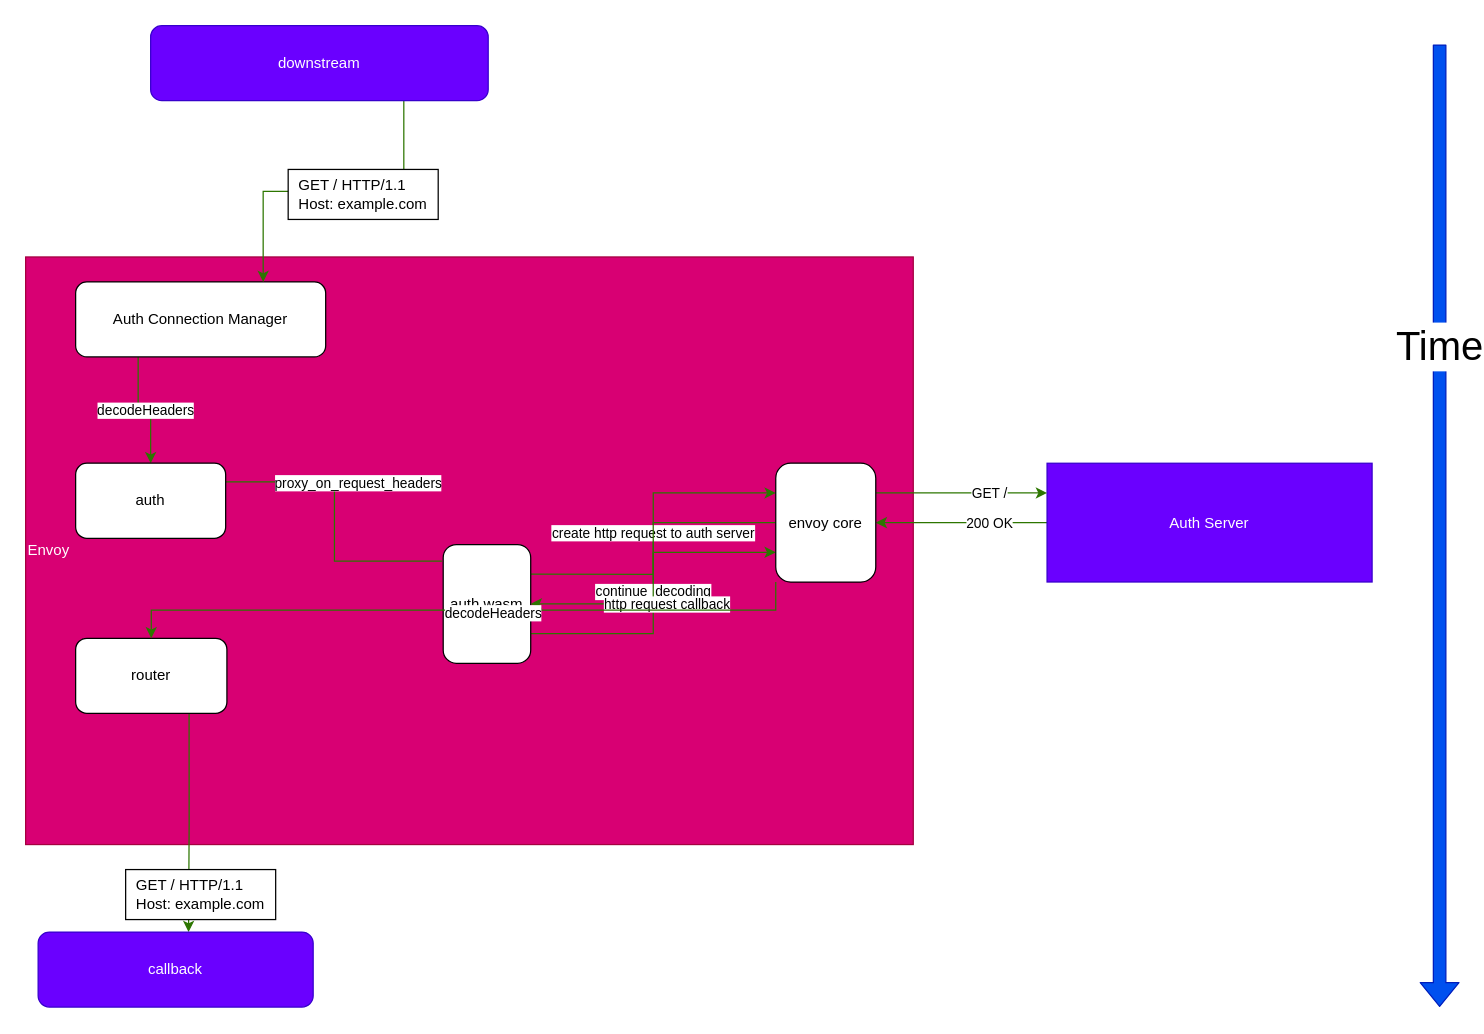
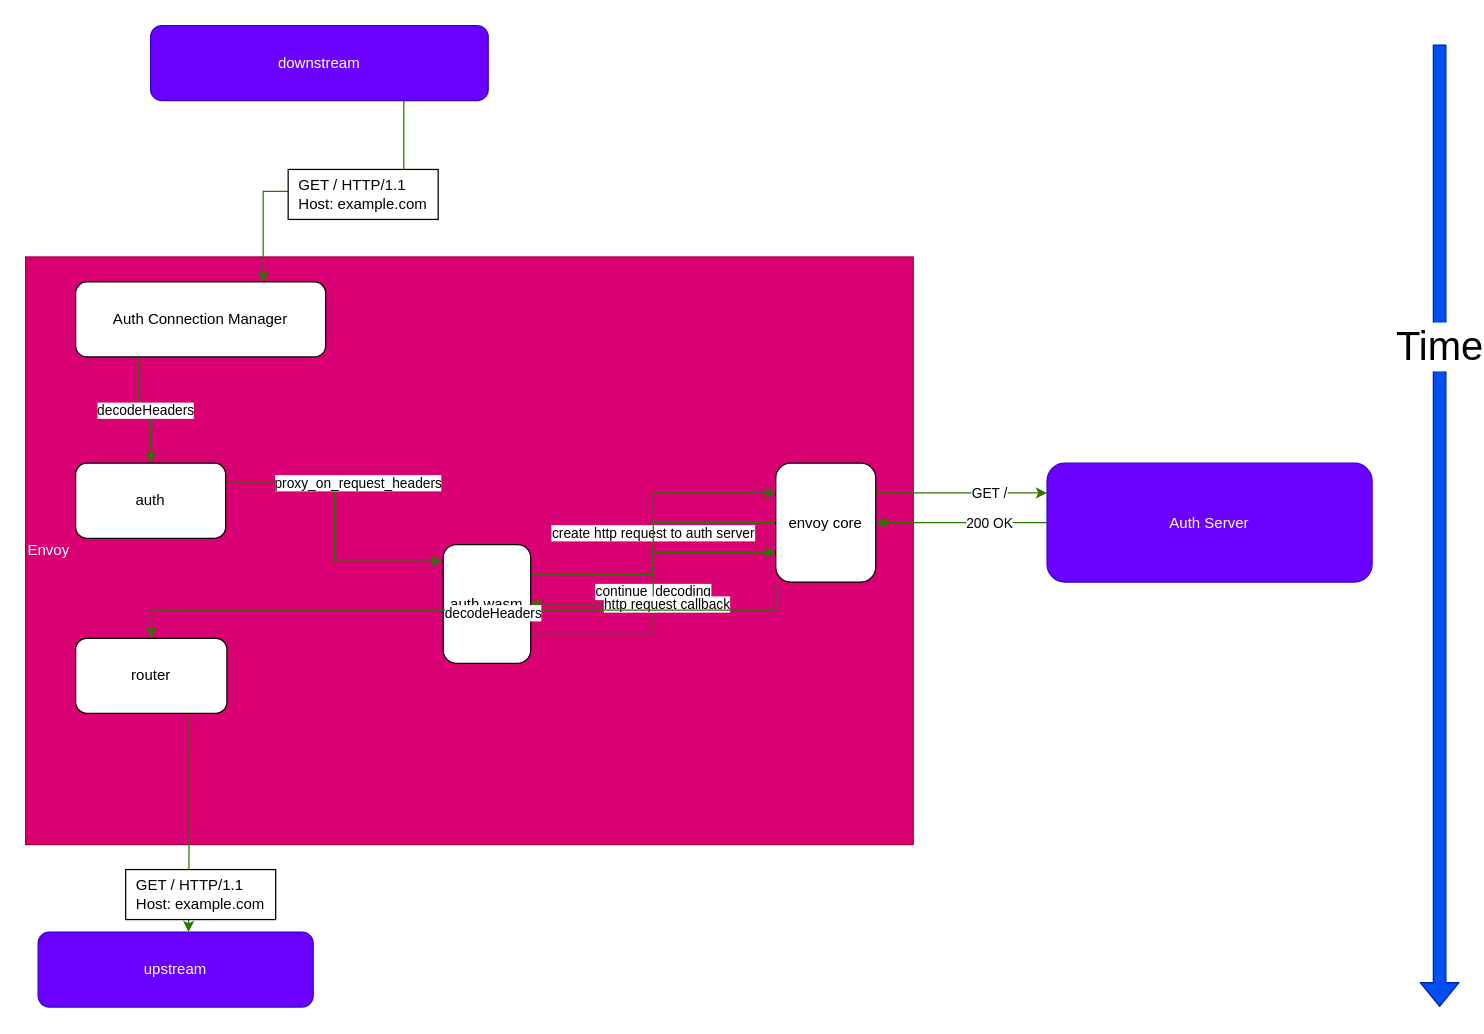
  <mxCell id="0" />
  <mxCell id="1" parent="0" />
  <mxCell id="2" value="&lt;div&gt;&lt;span&gt;Envoy&lt;/span&gt;&lt;/div&gt;" style="rounded=0;whiteSpace=wrap;html=1;align=left;fillColor=#d80073;strokeColor=#A50040;fontColor=#ffffff;" parent="1" vertex="1"><mxGeometry x="20" y="205" width="710" height="470" as="geometry" /></mxCell>
  <mxCell id="3" value="decodeHeaders" style="edgeStyle=orthogonalEdgeStyle;rounded=0;orthogonalLoop=1;jettySize=auto;html=1;exitX=0.25;exitY=1;exitDx=0;exitDy=0;entryX=0.5;entryY=0;entryDx=0;entryDy=0;fillColor=#60a917;strokeColor=#2D7600;" parent="1" source="4" target="16" edge="1"><mxGeometry relative="1" as="geometry" /></mxCell>
  <mxCell id="4" value="Auth Connection Manager" style="rounded=1;whiteSpace=wrap;html=1;" parent="1" vertex="1"><mxGeometry x="60" y="225" width="200" height="60" as="geometry" /></mxCell>
- <mxCell id="5" style="edgeStyle=orthogonalEdgeStyle;rounded=0;orthogonalLoop=1;jettySize=auto;html=1;exitX=1;exitY=0.25;exitDx=0;exitDy=0;entryX=-0.015;entryY=0.139;entryDx=0;entryDy=0;entryPerimeter=0;fillColor=#60a917;strokeColor=#2D7600;endArrow=none;" parent="1" source="16" target="15" edge="1"><mxGeometry relative="1" as="geometry" /></mxCell>
+ <mxCell id="5" style="edgeStyle=orthogonalEdgeStyle;rounded=0;orthogonalLoop=1;jettySize=auto;html=1;exitX=1;exitY=0.25;exitDx=0;exitDy=0;entryX=-0.015;entryY=0.139;entryDx=0;entryDy=0;entryPerimeter=0;fillColor=#60a917;strokeColor=#2D7600;" parent="1" source="16" target="15" edge="1"><mxGeometry relative="1" as="geometry" /></mxCell>
  <mxCell id="6" value="proxy_on_request_headers" style="edgeLabel;html=1;align=center;verticalAlign=middle;resizable=0;points=[];" parent="5" vertex="1" connectable="0"><mxGeometry x="-0.273" relative="1" as="geometry"><mxPoint x="19" as="offset" /></mxGeometry></mxCell>
  <mxCell id="7" style="edgeStyle=orthogonalEdgeStyle;rounded=0;orthogonalLoop=1;jettySize=auto;html=1;exitX=0.75;exitY=1;exitDx=0;exitDy=0;entryX=0.547;entryY=0;entryDx=0;entryDy=0;fillColor=#60a917;strokeColor=#2D7600;entryPerimeter=0;" parent="1" source="8" target="9" edge="1"><mxGeometry relative="1" as="geometry" /></mxCell>
  <mxCell id="8" value="router" style="rounded=1;whiteSpace=wrap;html=1;" parent="1" vertex="1"><mxGeometry x="60" y="510" width="121" height="60" as="geometry" /></mxCell>
- <mxCell id="9" value="callback" style="rounded=1;whiteSpace=wrap;html=1;fillColor=#6a00ff;strokeColor=#3700CC;fontColor=#ffffff;" parent="1" vertex="1"><mxGeometry x="30" y="745" width="220" height="60" as="geometry" /></mxCell>
+ <mxCell id="9" value="upstream" style="rounded=1;whiteSpace=wrap;html=1;fillColor=#6a00ff;strokeColor=#3700CC;fontColor=#ffffff;" parent="1" vertex="1"><mxGeometry x="30" y="745" width="220" height="60" as="geometry" /></mxCell>
  <mxCell id="10" style="edgeStyle=orthogonalEdgeStyle;rounded=0;orthogonalLoop=1;jettySize=auto;html=1;exitX=0.75;exitY=1;exitDx=0;exitDy=0;entryX=0.75;entryY=0;entryDx=0;entryDy=0;fillColor=#60a917;strokeColor=#2D7600;" parent="1" source="11" target="4" edge="1"><mxGeometry relative="1" as="geometry" /></mxCell>
  <mxCell id="11" value="downstream" style="rounded=1;whiteSpace=wrap;html=1;fillColor=#6a00ff;strokeColor=#3700CC;fontColor=#ffffff;" parent="1" vertex="1"><mxGeometry x="120" y="20" width="270" height="60" as="geometry" /></mxCell>
  <mxCell id="12" value="&lt;div style=&quot;text-align: left&quot;&gt;&lt;span&gt;GET / HTTP/1.1&lt;/span&gt;&lt;/div&gt;&lt;div style=&quot;text-align: left&quot;&gt;&lt;span&gt;Host: example.com&lt;/span&gt;&lt;/div&gt;" style="rounded=0;whiteSpace=wrap;html=1;" parent="1" vertex="1"><mxGeometry x="230" y="135" width="120" height="40" as="geometry" /></mxCell>
  <mxCell id="13" value="create http request to auth server" style="edgeStyle=orthogonalEdgeStyle;rounded=0;orthogonalLoop=1;jettySize=auto;html=1;exitX=1;exitY=0.25;exitDx=0;exitDy=0;entryX=0;entryY=0.25;entryDx=0;entryDy=0;fillColor=#60a917;strokeColor=#2D7600;" edge="1" parent="1" source="15" target="26"><mxGeometry relative="1" as="geometry" /></mxCell>
  <mxCell id="14" value="continue_decoding" style="edgeStyle=orthogonalEdgeStyle;rounded=0;orthogonalLoop=1;jettySize=auto;html=1;exitX=1;exitY=0.75;exitDx=0;exitDy=0;entryX=0;entryY=0.75;entryDx=0;entryDy=0;fillColor=#60a917;strokeColor=#2D7600;" edge="1" parent="1" source="15" target="26"><mxGeometry relative="1" as="geometry" /></mxCell>
  <mxCell id="15" value="auth wasm" style="rounded=1;whiteSpace=wrap;html=1;" parent="1" vertex="1"><mxGeometry x="354" y="435" width="70" height="95" as="geometry" /></mxCell>
  <mxCell id="16" value="auth" style="rounded=1;whiteSpace=wrap;html=1;" parent="1" vertex="1"><mxGeometry x="60" y="370" width="120" height="60" as="geometry" /></mxCell>
  <mxCell id="17" style="edgeStyle=orthogonalEdgeStyle;rounded=0;orthogonalLoop=1;jettySize=auto;html=1;exitX=0;exitY=0.5;exitDx=0;exitDy=0;fillColor=#60a917;strokeColor=#2D7600;" edge="1" parent="1" source="19" target="26"><mxGeometry relative="1" as="geometry" /></mxCell>
  <mxCell id="18" value="200 OK" style="edgeLabel;html=1;align=center;verticalAlign=middle;resizable=0;points=[];" vertex="1" connectable="0" parent="17"><mxGeometry x="0.302" y="-4" relative="1" as="geometry"><mxPoint x="42.17" y="4" as="offset" /></mxGeometry></mxCell>
- <mxCell id="19" value="Auth Server" style="whiteSpace=wrap;html=1;fillColor=#6a00ff;strokeColor=#3700CC;fontColor=#ffffff;rounded=0;" parent="1" vertex="1"><mxGeometry x="837" y="370" width="260" height="95" as="geometry" /></mxCell>
+ <mxCell id="19" value="Auth Server" style="rounded=1;whiteSpace=wrap;html=1;fillColor=#6a00ff;strokeColor=#3700CC;fontColor=#ffffff;" parent="1" vertex="1"><mxGeometry x="837" y="370" width="260" height="95" as="geometry" /></mxCell>
  <mxCell id="20" style="edgeStyle=orthogonalEdgeStyle;rounded=0;orthogonalLoop=1;jettySize=auto;html=1;exitX=1;exitY=0.25;exitDx=0;exitDy=0;entryX=0;entryY=0.25;entryDx=0;entryDy=0;fillColor=#60a917;strokeColor=#2D7600;" edge="1" parent="1" source="26" target="19"><mxGeometry relative="1" as="geometry" /></mxCell>
  <mxCell id="21" value="GET /" style="edgeLabel;html=1;align=center;verticalAlign=middle;resizable=0;points=[];" vertex="1" connectable="0" parent="20"><mxGeometry x="-0.261" relative="1" as="geometry"><mxPoint x="39.17" as="offset" /></mxGeometry></mxCell>
  <mxCell id="22" style="edgeStyle=orthogonalEdgeStyle;rounded=0;orthogonalLoop=1;jettySize=auto;html=1;exitX=0;exitY=0.5;exitDx=0;exitDy=0;entryX=1;entryY=0.5;entryDx=0;entryDy=0;fillColor=#60a917;strokeColor=#2D7600;" edge="1" parent="1" source="26" target="15"><mxGeometry relative="1" as="geometry" /></mxCell>
  <mxCell id="23" value="http request callback" style="edgeLabel;html=1;align=center;verticalAlign=middle;resizable=0;points=[];" vertex="1" connectable="0" parent="22"><mxGeometry x="0.629" relative="1" as="geometry"><mxPoint x="60" as="offset" /></mxGeometry></mxCell>
  <mxCell id="24" style="edgeStyle=orthogonalEdgeStyle;rounded=0;orthogonalLoop=1;jettySize=auto;html=1;exitX=0;exitY=1;exitDx=0;exitDy=0;entryX=0.5;entryY=0;entryDx=0;entryDy=0;fillColor=#60a917;strokeColor=#2D7600;" edge="1" parent="1" source="26" target="8"><mxGeometry relative="1" as="geometry"><mxPoint x="120" y="505" as="targetPoint" /></mxGeometry></mxCell>
  <mxCell id="25" value="decodeHeaders" style="edgeLabel;html=1;align=center;verticalAlign=middle;resizable=0;points=[];" vertex="1" connectable="0" parent="24"><mxGeometry x="-0.087" y="2" relative="1" as="geometry"><mxPoint as="offset" /></mxGeometry></mxCell>
  <mxCell id="26" value="envoy core" style="rounded=1;whiteSpace=wrap;html=1;" vertex="1" parent="1"><mxGeometry x="620" y="370" width="80" height="95" as="geometry" /></mxCell>
  <mxCell id="27" value="&lt;div style=&quot;text-align: left&quot;&gt;&lt;span&gt;GET / HTTP/1.1&lt;/span&gt;&lt;/div&gt;&lt;div style=&quot;text-align: left&quot;&gt;&lt;span&gt;Host: example.com&lt;/span&gt;&lt;/div&gt;" style="rounded=0;whiteSpace=wrap;html=1;" vertex="1" parent="1"><mxGeometry x="100" y="695" width="120" height="40" as="geometry" /></mxCell>
  <mxCell id="28" value="" style="shape=flexArrow;endArrow=classic;html=1;fillColor=#0050ef;strokeColor=#001DBC;" edge="1" parent="1"><mxGeometry width="50" height="50" relative="1" as="geometry"><mxPoint x="1151" y="35" as="sourcePoint" /><mxPoint x="1151" y="805" as="targetPoint" /></mxGeometry></mxCell>
  <mxCell id="29" value="&lt;font style=&quot;font-size: 32px&quot;&gt;Time&lt;/font&gt;" style="edgeLabel;html=1;align=center;verticalAlign=middle;resizable=0;points=[];" vertex="1" connectable="0" parent="28"><mxGeometry x="-0.374" y="-1" relative="1" as="geometry"><mxPoint as="offset" /></mxGeometry></mxCell>
